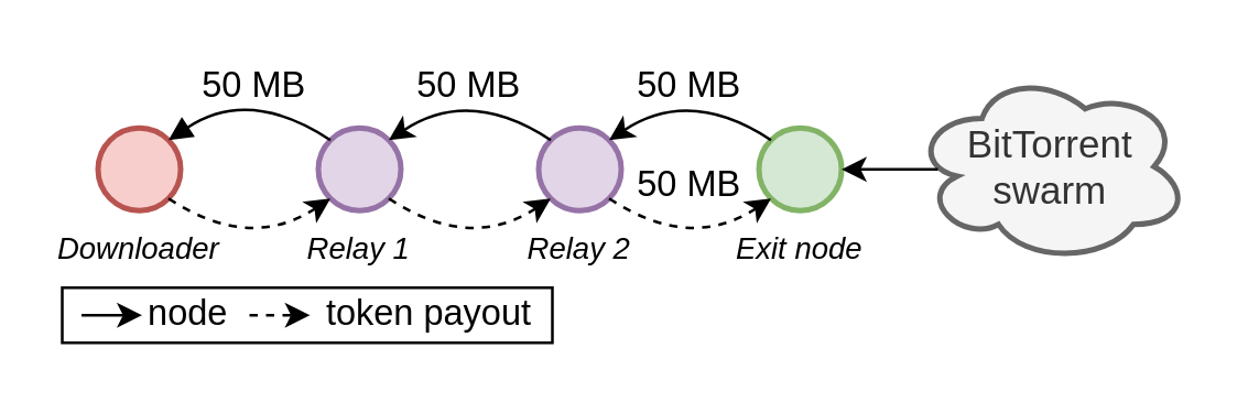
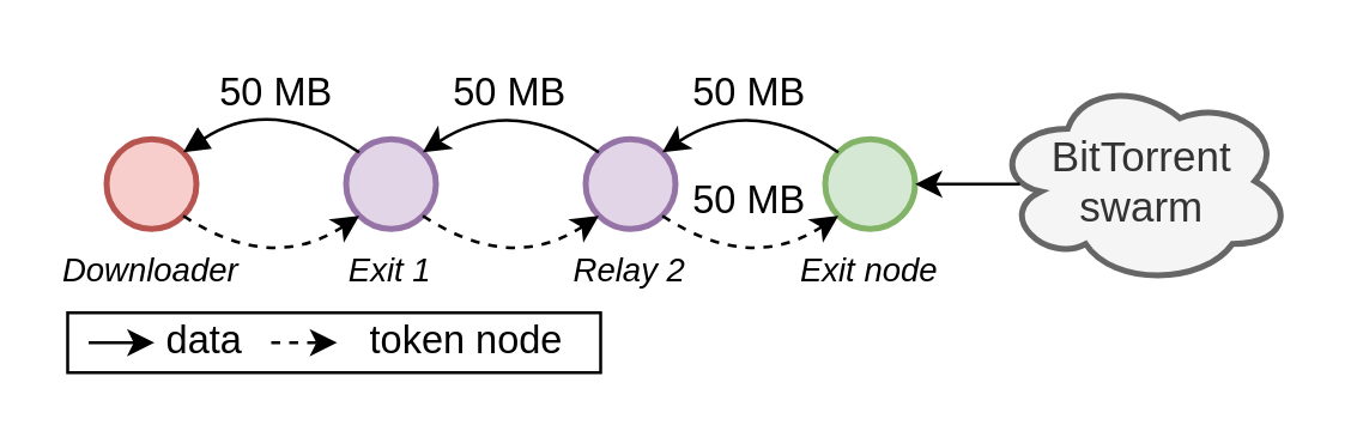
  <mxCell id="0" />
  <mxCell id="1" parent="0" />
  <mxCell id="2" value="" style="ellipse;whiteSpace=wrap;html=1;aspect=fixed;fontSize=14;strokeWidth=2;fillColor=#f8cecc;strokeColor=#b85450;" parent="1" vertex="1"><mxGeometry x="35" y="46" width="30" height="30" as="geometry" /></mxCell>
  <mxCell id="3" value="" style="ellipse;whiteSpace=wrap;html=1;aspect=fixed;fontSize=14;strokeWidth=2;fillColor=#e1d5e7;strokeColor=#9673a6;" parent="1" vertex="1"><mxGeometry x="115" y="46" width="30" height="30" as="geometry" /></mxCell>
  <mxCell id="4" value="" style="ellipse;whiteSpace=wrap;html=1;aspect=fixed;fontSize=14;strokeWidth=2;fillColor=#e1d5e7;strokeColor=#9673a6;" parent="1" vertex="1"><mxGeometry x="195" y="46" width="30" height="30" as="geometry" /></mxCell>
  <mxCell id="5" value="" style="ellipse;whiteSpace=wrap;html=1;aspect=fixed;fontSize=14;strokeWidth=2;fillColor=#d5e8d4;strokeColor=#82b366;" parent="1" vertex="1"><mxGeometry x="275" y="46" width="30" height="30" as="geometry" /></mxCell>
  <mxCell id="6" value="" style="endArrow=block;html=1;fontSize=14;exitX=0;exitY=0;exitDx=0;exitDy=0;entryX=1;entryY=0;entryDx=0;entryDy=0;curved=1;endFill=1;" parent="1" source="3" target="2" edge="1"><mxGeometry width="50" height="50" relative="1" as="geometry"><mxPoint x="140" y="-19" as="sourcePoint" /><mxPoint x="90" y="31" as="targetPoint" /><Array as="points"><mxPoint x="90" y="31" /></Array></mxGeometry></mxCell>
  <mxCell id="7" value="BitTorrent&lt;br style=&quot;font-size: 14px;&quot;&gt;swarm" style="ellipse;shape=cloud;whiteSpace=wrap;html=1;strokeWidth=2;fontSize=14;fillColor=#f5f5f5;strokeColor=#666666;fontColor=#333333;" parent="1" vertex="1"><mxGeometry x="331" y="25" width="100" height="70" as="geometry" /></mxCell>
  <mxCell id="8" value="" style="endArrow=none;startArrow=classic;html=1;strokeWidth=1;fontSize=14;exitX=1;exitY=0.5;exitDx=0;exitDy=0;endFill=0;" parent="1" source="5" edge="1"><mxGeometry width="50" height="50" relative="1" as="geometry"><mxPoint x="310" y="61" as="sourcePoint" /><mxPoint x="340" y="61" as="targetPoint" /></mxGeometry></mxCell>
  <mxCell id="9" value="" style="endArrow=classic;html=1;strokeWidth=1;fontSize=14;exitX=0;exitY=0;exitDx=0;exitDy=0;entryX=1;entryY=0;entryDx=0;entryDy=0;curved=1;" parent="1" source="4" target="3" edge="1"><mxGeometry width="50" height="50" relative="1" as="geometry"><mxPoint x="280" y="101" as="sourcePoint" /><mxPoint x="230" y="151" as="targetPoint" /><Array as="points"><mxPoint x="170" y="31" /></Array></mxGeometry></mxCell>
  <mxCell id="10" value="" style="endArrow=classic;html=1;strokeWidth=1;fontSize=14;exitX=0;exitY=0;exitDx=0;exitDy=0;entryX=1;entryY=0;entryDx=0;entryDy=0;curved=1;" parent="1" source="5" target="4" edge="1"><mxGeometry width="50" height="50" relative="1" as="geometry"><mxPoint x="310" y="91" as="sourcePoint" /><mxPoint x="260" y="141" as="targetPoint" /><Array as="points"><mxPoint x="250" y="31" /></Array></mxGeometry></mxCell>
  <mxCell id="11" value="50 MB" style="text;html=1;strokeColor=none;fillColor=none;align=center;verticalAlign=middle;whiteSpace=wrap;rounded=0;fontSize=13;" parent="1" vertex="1"><mxGeometry x="72" y="20" width="40" height="20" as="geometry" /></mxCell>
  <mxCell id="12" value="" style="endArrow=classic;html=1;strokeWidth=1;fontSize=11;exitX=1;exitY=1;exitDx=0;exitDy=0;entryX=0;entryY=1;entryDx=0;entryDy=0;curved=1;dashed=1;" parent="1" source="2" target="3" edge="1"><mxGeometry width="50" height="50" relative="1" as="geometry"><mxPoint x="100" y="131" as="sourcePoint" /><mxPoint x="150" y="81" as="targetPoint" /><Array as="points"><mxPoint x="90" y="91" /></Array></mxGeometry></mxCell>
  <mxCell id="13" value="" style="endArrow=classic;html=1;strokeWidth=1;fontSize=11;exitX=1;exitY=1;exitDx=0;exitDy=0;entryX=0;entryY=1;entryDx=0;entryDy=0;curved=1;dashed=1;" parent="1" source="3" target="4" edge="1"><mxGeometry width="50" height="50" relative="1" as="geometry"><mxPoint x="180" y="141" as="sourcePoint" /><mxPoint x="230" y="91" as="targetPoint" /><Array as="points"><mxPoint x="170" y="91" /></Array></mxGeometry></mxCell>
  <mxCell id="14" value="Downloader" style="text;html=1;strokeColor=none;fillColor=none;align=center;verticalAlign=middle;whiteSpace=wrap;rounded=0;fontSize=11;fontStyle=2" parent="1" vertex="1"><mxGeometry x="20" y="85" width="60" height="10" as="geometry" /></mxCell>
- <mxCell id="15" value="Relay 1" style="text;html=1;strokeColor=none;fillColor=none;align=center;verticalAlign=middle;whiteSpace=wrap;rounded=0;fontSize=11;fontStyle=2" parent="1" vertex="1"><mxGeometry x="100" y="85" width="60" height="10" as="geometry" /></mxCell>
+ <mxCell id="15" value="Exit 1" style="text;html=1;strokeColor=none;fillColor=none;align=center;verticalAlign=middle;whiteSpace=wrap;rounded=0;fontSize=11;fontStyle=2" parent="1" vertex="1"><mxGeometry x="100" y="85" width="60" height="10" as="geometry" /></mxCell>
  <mxCell id="16" value="Relay 2" style="text;html=1;strokeColor=none;fillColor=none;align=center;verticalAlign=middle;whiteSpace=wrap;rounded=0;fontSize=11;fontStyle=2" parent="1" vertex="1"><mxGeometry x="180" y="85" width="60" height="10" as="geometry" /></mxCell>
  <mxCell id="17" value="Exit node" style="text;html=1;strokeColor=none;fillColor=none;align=center;verticalAlign=middle;whiteSpace=wrap;rounded=0;fontSize=11;fontStyle=2" parent="1" vertex="1"><mxGeometry x="260" y="85" width="60" height="10" as="geometry" /></mxCell>
  <mxCell id="18" value="" style="endArrow=classic;html=1;strokeWidth=1;fontSize=11;exitX=1;exitY=1;exitDx=0;exitDy=0;entryX=0;entryY=1;entryDx=0;entryDy=0;curved=1;dashed=1;" parent="1" source="4" target="5" edge="1"><mxGeometry width="50" height="50" relative="1" as="geometry"><mxPoint x="240" y="161" as="sourcePoint" /><mxPoint x="290" y="111" as="targetPoint" /><Array as="points"><mxPoint x="250" y="91" /></Array></mxGeometry></mxCell>
  <mxCell id="19" value="50 MB" style="text;html=1;strokeColor=none;fillColor=none;align=center;verticalAlign=middle;whiteSpace=wrap;rounded=0;fontSize=13;" parent="1" vertex="1"><mxGeometry x="225" y="56" width="50" height="20" as="geometry" /></mxCell>
  <mxCell id="20" value="50 MB" style="text;html=1;strokeColor=none;fillColor=none;align=center;verticalAlign=middle;whiteSpace=wrap;rounded=0;fontSize=13;" parent="1" vertex="1"><mxGeometry x="150" y="20" width="40" height="20" as="geometry" /></mxCell>
  <mxCell id="21" value="50 MB" style="text;html=1;strokeColor=none;fillColor=none;align=center;verticalAlign=middle;whiteSpace=wrap;rounded=0;fontSize=13;" parent="1" vertex="1"><mxGeometry x="230" y="20" width="40" height="20" as="geometry" /></mxCell>
  <mxCell id="22" value="" style="rounded=0;whiteSpace=wrap;html=1;strokeWidth=1;fontSize=13;" parent="1" vertex="1"><mxGeometry x="22" y="104" width="178" height="20" as="geometry" /></mxCell>
  <mxCell id="23" value="" style="endArrow=classic;html=1;strokeWidth=1;fontSize=13;" parent="1" edge="1"><mxGeometry width="50" height="50" relative="1" as="geometry"><mxPoint x="29" y="114" as="sourcePoint" /><mxPoint x="51" y="114" as="targetPoint" /></mxGeometry></mxCell>
- <mxCell id="24" value="node" style="text;html=1;strokeColor=none;fillColor=none;align=center;verticalAlign=middle;whiteSpace=wrap;rounded=0;fontSize=13;" parent="1" vertex="1"><mxGeometry x="48" y="103" width="40" height="20" as="geometry" /></mxCell>
+ <mxCell id="24" value="data" style="text;html=1;strokeColor=none;fillColor=none;align=center;verticalAlign=middle;whiteSpace=wrap;rounded=0;fontSize=13;" parent="1" vertex="1"><mxGeometry x="48" y="103" width="40" height="20" as="geometry" /></mxCell>
  <mxCell id="25" value="" style="endArrow=classic;html=1;strokeWidth=1;fontSize=13;dashed=1;" parent="1" edge="1"><mxGeometry width="50" height="50" relative="1" as="geometry"><mxPoint x="90" y="114" as="sourcePoint" /><mxPoint x="112" y="114" as="targetPoint" /></mxGeometry></mxCell>
- <mxCell id="26" value="token payout" style="text;html=1;strokeColor=none;fillColor=none;align=center;verticalAlign=middle;whiteSpace=wrap;rounded=0;fontSize=13;" parent="1" vertex="1"><mxGeometry x="117" y="103" width="77" height="20" as="geometry" /></mxCell>
+ <mxCell id="26" value="token node" style="text;html=1;strokeColor=none;fillColor=none;align=center;verticalAlign=middle;whiteSpace=wrap;rounded=0;fontSize=13;" parent="1" vertex="1"><mxGeometry x="117" y="103" width="77" height="20" as="geometry" /></mxCell>
